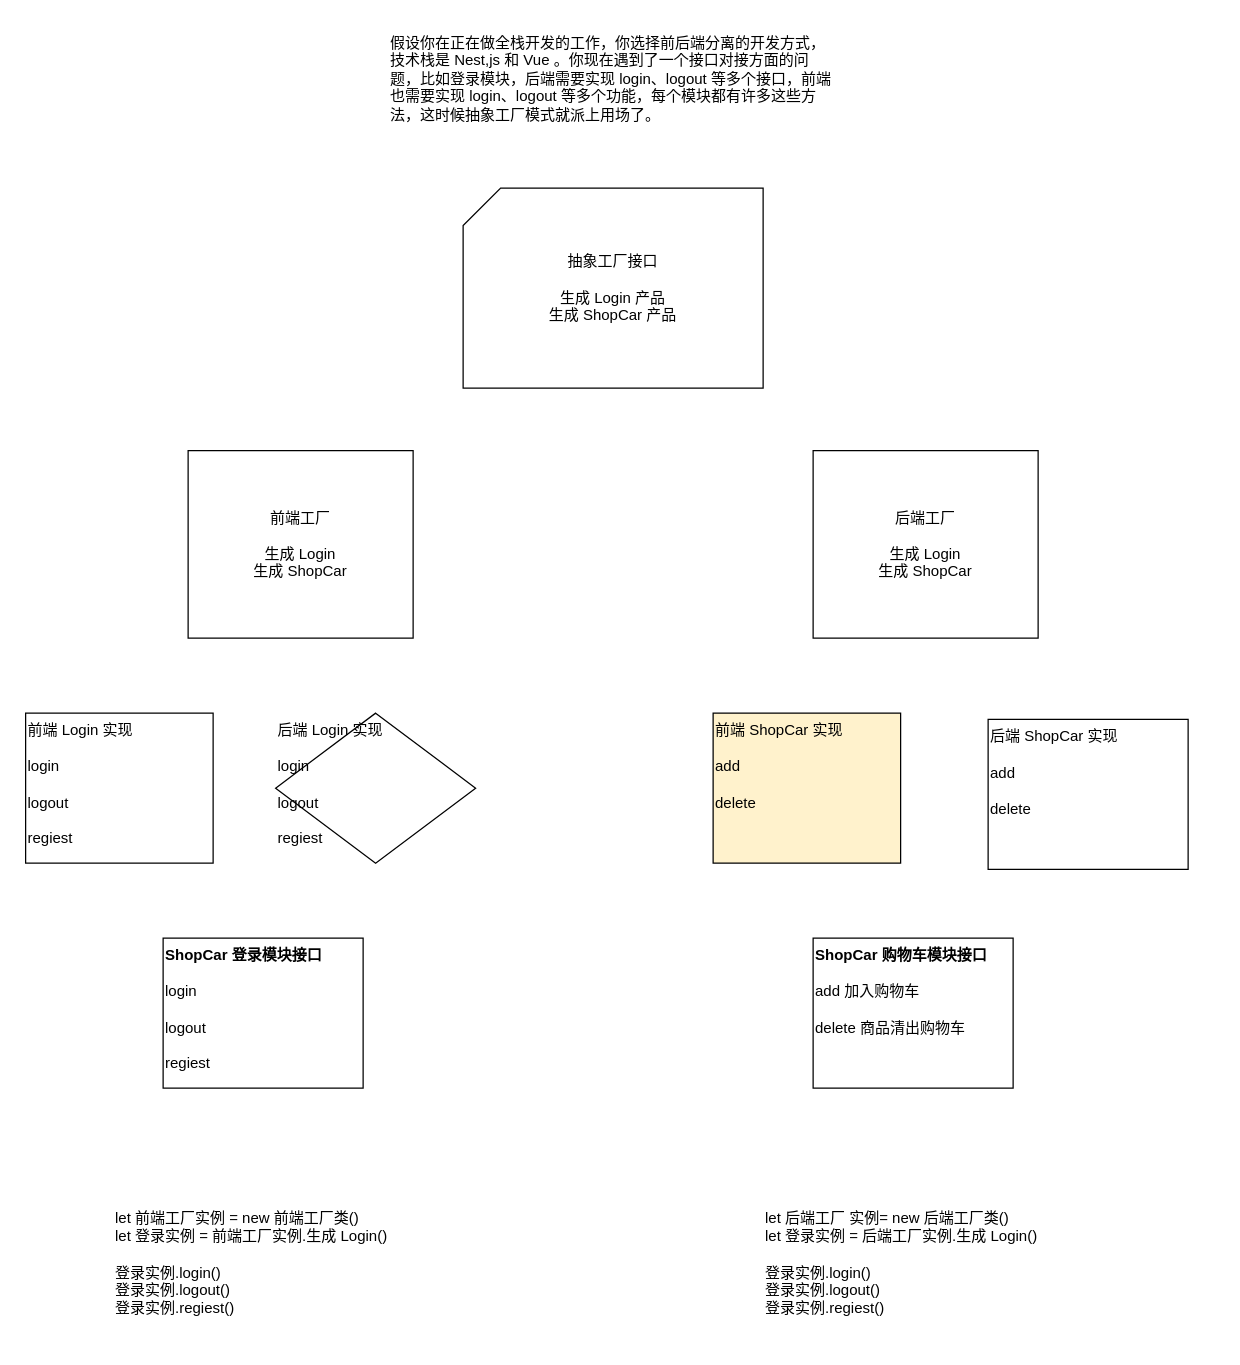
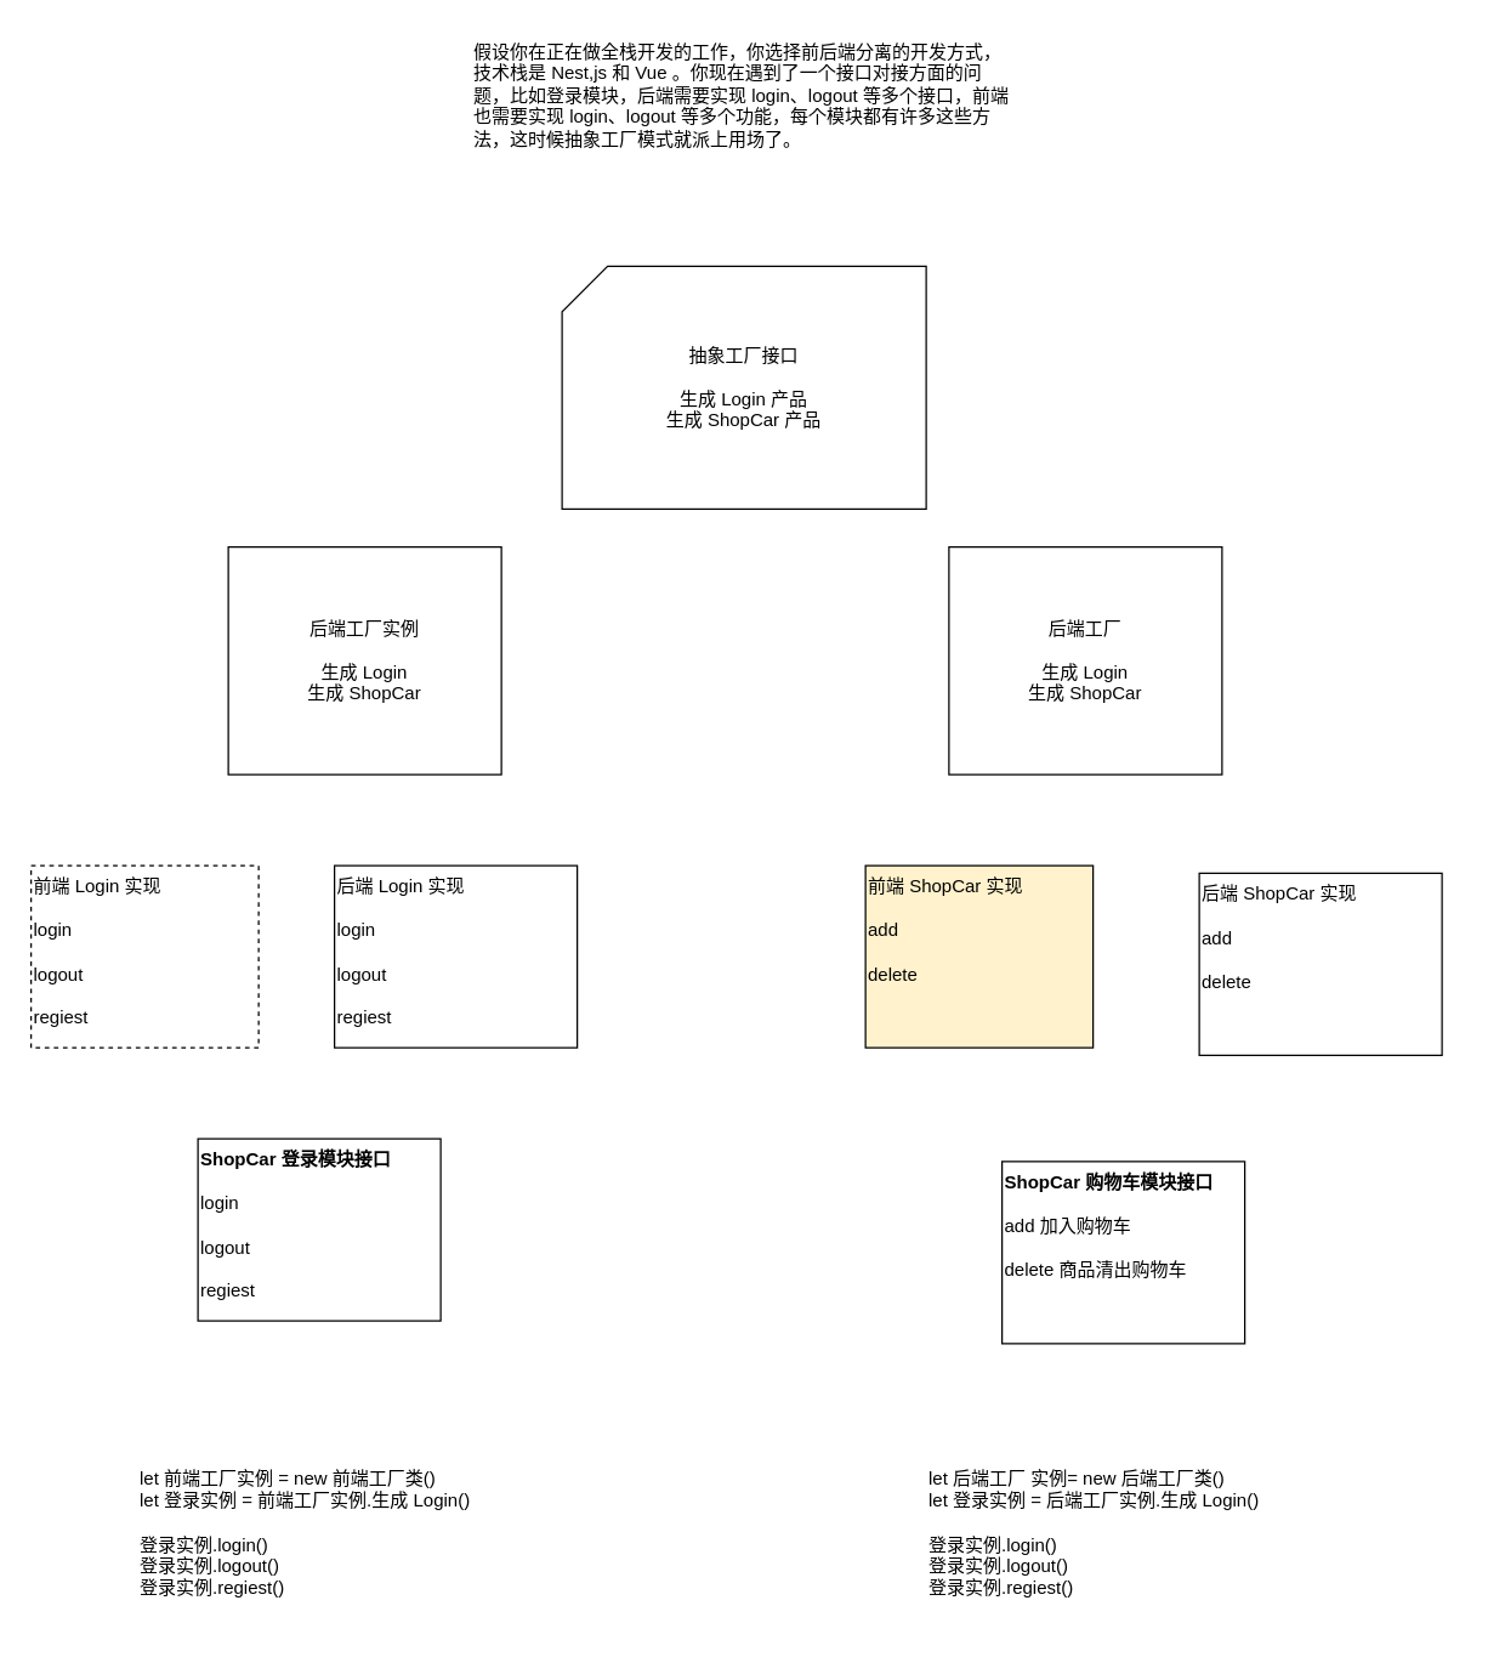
  <mxCell id="0" />
  <mxCell id="1" parent="0" />
  <mxCell id="2" value="假设你在正在做全栈开发的工作，你选择前后端分离的开发方式，技术栈是 Nest,js 和 Vue 。你现在遇到了一个接口对接方面的问题，比如登录模块，后端需要实现 login、logout 等多个接口，前端也需要实现 login、logout 等多个功能，每个模块都有许多这些方法，这时候抽象工厂模式就派上用场了。" style="text;html=1;strokeColor=none;fillColor=none;align=left;verticalAlign=top;whiteSpace=wrap;rounded=0;spacingTop=0;" parent="1" vertex="1"><mxGeometry x="310" y="20" width="360" height="130" as="geometry" /></mxCell>
  <mxCell id="3" value="&lt;b&gt;ShopCar 登录模块接口&lt;/b&gt;&lt;br&gt;&lt;br&gt;login&amp;nbsp;&lt;br&gt;&lt;br&gt;logout&lt;br&gt;&lt;br&gt;regiest" style="rounded=0;whiteSpace=wrap;html=1;align=left;verticalAlign=top;" parent="1" vertex="1"><mxGeometry x="130" y="750" width="160" height="120" as="geometry" /></mxCell>
- <mxCell id="4" value="&lt;b&gt;ShopCar 购物车模块接口&lt;/b&gt;&lt;br&gt;&lt;br&gt;add 加入购物车&lt;br&gt;&lt;br&gt;delete 商品清出购物车" style="rounded=0;whiteSpace=wrap;html=1;align=left;verticalAlign=top;" parent="1" vertex="1"><mxGeometry x="650" y="750" width="160" height="120" as="geometry" /></mxCell>
- <mxCell id="5" value="前端 Login 实现&lt;br&gt;&lt;br&gt;login&lt;br&gt;&lt;br&gt;logout&lt;br&gt;&lt;br&gt;regiest" style="rounded=0;whiteSpace=wrap;html=1;align=left;verticalAlign=top;" parent="1" vertex="1"><mxGeometry x="20" y="570" width="150" height="120" as="geometry" /></mxCell>
- <mxCell id="6" value="后端 Login 实现&lt;br&gt;&lt;br&gt;login&lt;br&gt;&lt;br&gt;logout&lt;br&gt;&lt;br&gt;regiest" style="rhombus;whiteSpace=wrap;html=1;align=left;verticalAlign=top;" parent="1" vertex="1"><mxGeometry x="220" y="570" width="160" height="120" as="geometry" /></mxCell>
+ <mxCell id="4" value="&lt;b&gt;ShopCar 购物车模块接口&lt;/b&gt;&lt;br&gt;&lt;br&gt;add 加入购物车&lt;br&gt;&lt;br&gt;delete 商品清出购物车" style="rounded=0;whiteSpace=wrap;html=1;align=left;verticalAlign=top;" parent="1" vertex="1"><mxGeometry x="660" y="765" width="160" height="120" as="geometry" /></mxCell>
+ <mxCell id="5" value="前端 Login 实现&lt;br&gt;&lt;br&gt;login&lt;br&gt;&lt;br&gt;logout&lt;br&gt;&lt;br&gt;regiest" style="rounded=0;whiteSpace=wrap;html=1;align=left;verticalAlign=top;dashed=1;" parent="1" vertex="1"><mxGeometry x="20" y="570" width="150" height="120" as="geometry" /></mxCell>
+ <mxCell id="6" value="后端 Login 实现&lt;br&gt;&lt;br&gt;login&lt;br&gt;&lt;br&gt;logout&lt;br&gt;&lt;br&gt;regiest" style="rounded=0;whiteSpace=wrap;html=1;align=left;verticalAlign=top;" parent="1" vertex="1"><mxGeometry x="220" y="570" width="160" height="120" as="geometry" /></mxCell>
  <mxCell id="7" value="前端 ShopCar 实现&lt;br&gt;&lt;br&gt;add&lt;br&gt;&lt;br&gt;delete" style="rounded=0;whiteSpace=wrap;html=1;align=left;verticalAlign=top;fillColor=#fff2cc;" parent="1" vertex="1"><mxGeometry x="570" y="570" width="150" height="120" as="geometry" /></mxCell>
  <mxCell id="8" value="后端 ShopCar 实现&lt;br&gt;&lt;br&gt;add&lt;br&gt;&lt;br&gt;delete" style="rounded=0;whiteSpace=wrap;html=1;align=left;verticalAlign=top;" parent="1" vertex="1"><mxGeometry x="790" y="575" width="160" height="120" as="geometry" /></mxCell>
- <mxCell id="9" value="前端工厂&lt;br&gt;&lt;br&gt;生成 Login&lt;br&gt;生成 ShopCar" style="rounded=0;whiteSpace=wrap;html=1;" parent="1" vertex="1"><mxGeometry x="150" y="360" width="180" height="150" as="geometry" /></mxCell>
- <mxCell id="10" value="后端工厂&lt;br&gt;&lt;br&gt;生成 Login&lt;br&gt;生成 ShopCar" style="rounded=0;whiteSpace=wrap;html=1;" parent="1" vertex="1"><mxGeometry x="650" y="360" width="180" height="150" as="geometry" /></mxCell>
- <mxCell id="11" value="抽象工厂接口&lt;br&gt;&lt;br&gt;生成 Login 产品&lt;br&gt;生成 ShopCar 产品" style="shape=card;whiteSpace=wrap;html=1;" parent="1" vertex="1"><mxGeometry x="370" y="150" width="240" height="160" as="geometry" /></mxCell>
+ <mxCell id="9" value="后端工厂实例&lt;br&gt;&lt;br&gt;生成 Login&lt;br&gt;生成 ShopCar" style="rounded=0;whiteSpace=wrap;html=1;" parent="1" vertex="1"><mxGeometry x="150" y="360" width="180" height="150" as="geometry" /></mxCell>
+ <mxCell id="10" value="后端工厂&lt;br&gt;&lt;br&gt;生成 Login&lt;br&gt;生成 ShopCar" style="rounded=0;whiteSpace=wrap;html=1;" parent="1" vertex="1"><mxGeometry x="625" y="360" width="180" height="150" as="geometry" /></mxCell>
+ <mxCell id="11" value="抽象工厂接口&lt;br&gt;&lt;br&gt;生成 Login 产品&lt;br&gt;生成 ShopCar 产品" style="shape=card;whiteSpace=wrap;html=1;" parent="1" vertex="1"><mxGeometry x="370" y="175" width="240" height="160" as="geometry" /></mxCell>
  <mxCell id="12" value="let 前端工厂实例 = new 前端工厂类()&lt;br&gt;let 登录实例 = 前端工厂实例.生成 Login()&lt;br&gt;&lt;br&gt;登录实例.login()&lt;br&gt;登录实例.logout()&lt;br&gt;登录实例.regiest()" style="text;html=1;strokeColor=none;fillColor=none;align=left;verticalAlign=middle;whiteSpace=wrap;rounded=0;" parent="1" vertex="1"><mxGeometry x="90" y="950" width="360" height="120" as="geometry" /></mxCell>
  <mxCell id="13" value="let 后端工厂 实例= new 后端工厂类()&lt;br&gt;let 登录实例 = 后端工厂实例.生成 Login()&lt;br&gt;&lt;br&gt;登录实例.login()&lt;br&gt;登录实例.logout()&lt;br&gt;登录实例.regiest()" style="text;html=1;strokeColor=none;fillColor=none;align=left;verticalAlign=middle;whiteSpace=wrap;rounded=0;" parent="1" vertex="1"><mxGeometry x="610" y="950" width="360" height="120" as="geometry" /></mxCell>
